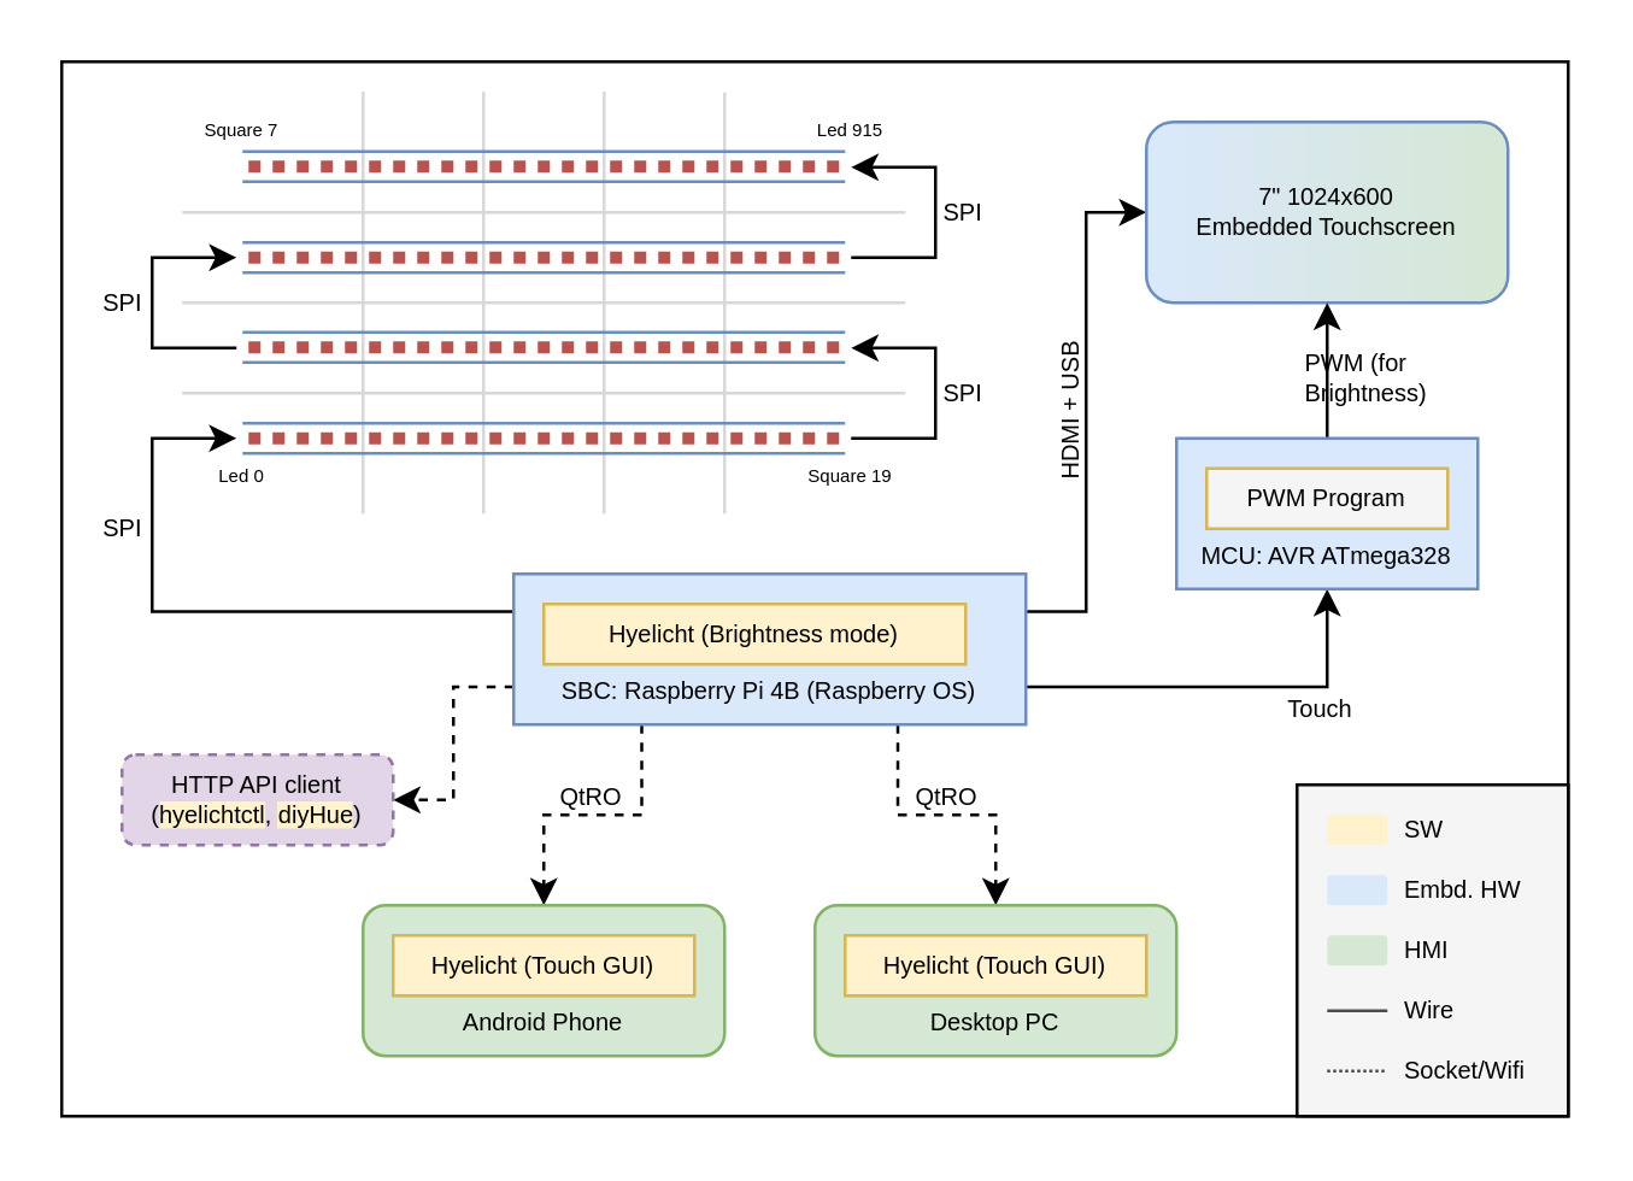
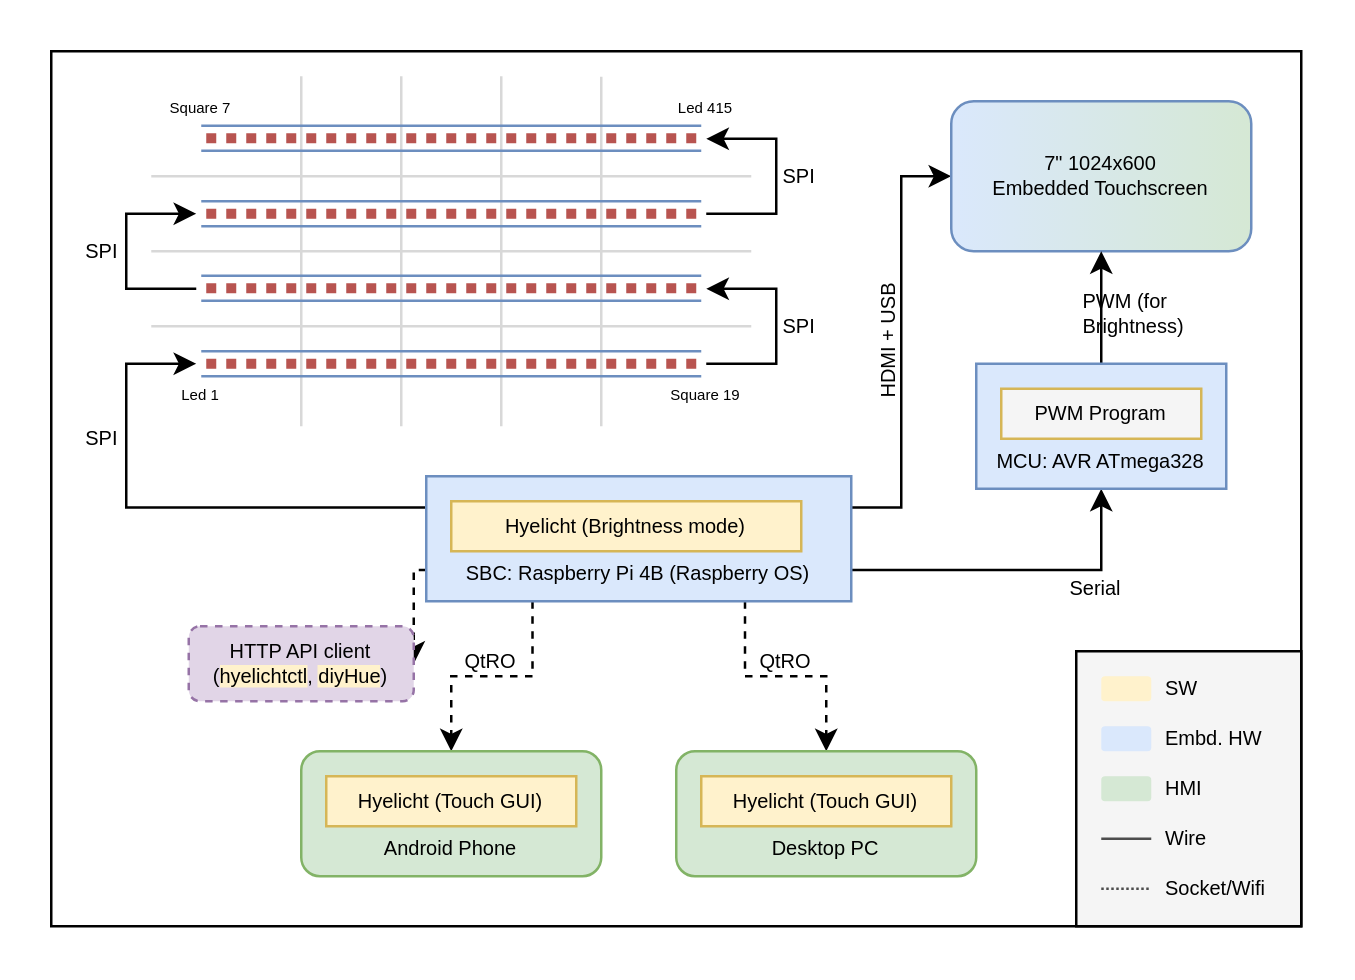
  <mxCell id="0" />
  <mxCell id="1" parent="0" />
  <mxCell id="2" value="" style="rounded=0;whiteSpace=wrap;html=1;fontSize=8;movable=1;resizable=1;rotatable=1;deletable=1;editable=1;connectable=1;" parent="1" vertex="1"><mxGeometry x="20" y="20" width="500" height="350" as="geometry" /></mxCell>
  <mxCell id="3" value="" style="endArrow=none;html=1;rounded=0;strokeColor=#D8D8D8;strokeWidth=1;" parent="1" edge="1"><mxGeometry width="50" height="50" relative="1" as="geometry"><mxPoint x="60" y="70" as="sourcePoint" /><mxPoint x="300" y="70" as="targetPoint" /></mxGeometry></mxCell>
  <mxCell id="4" value="" style="endArrow=none;html=1;rounded=0;strokeColor=#D8D8D8;strokeWidth=1;" parent="1" edge="1"><mxGeometry width="50" height="50" relative="1" as="geometry"><mxPoint x="60" y="130" as="sourcePoint" /><mxPoint x="300" y="130" as="targetPoint" /></mxGeometry></mxCell>
  <mxCell id="5" value="" style="endArrow=none;html=1;rounded=0;strokeColor=#D8D8D8;strokeWidth=1;" parent="1" edge="1"><mxGeometry width="50" height="50" relative="1" as="geometry"><mxPoint x="60" y="100" as="sourcePoint" /><mxPoint x="300" y="100" as="targetPoint" /></mxGeometry></mxCell>
  <mxCell id="6" value="" style="endArrow=none;html=1;rounded=0;strokeColor=#D8D8D8;strokeWidth=1;" parent="1" edge="1"><mxGeometry width="50" height="50" relative="1" as="geometry"><mxPoint x="120" y="170" as="sourcePoint" /><mxPoint x="120" y="30" as="targetPoint" /></mxGeometry></mxCell>
  <mxCell id="7" value="" style="endArrow=none;html=1;rounded=0;strokeColor=#D8D8D8;strokeWidth=1;" parent="1" edge="1"><mxGeometry width="50" height="50" relative="1" as="geometry"><mxPoint x="160" y="170" as="sourcePoint" /><mxPoint x="160" y="30" as="targetPoint" /></mxGeometry></mxCell>
  <mxCell id="8" value="" style="endArrow=none;html=1;rounded=0;strokeColor=#D8D8D8;strokeWidth=1;" parent="1" edge="1"><mxGeometry width="50" height="50" relative="1" as="geometry"><mxPoint x="200" y="170" as="sourcePoint" /><mxPoint x="200" y="30" as="targetPoint" /></mxGeometry></mxCell>
  <mxCell id="9" value="" style="endArrow=none;html=1;rounded=0;strokeColor=#D8D8D8;strokeWidth=1;entryX=0.44;entryY=0.029;entryDx=0;entryDy=0;entryPerimeter=0;" parent="1" edge="1" target="2"><mxGeometry width="50" height="50" relative="1" as="geometry"><mxPoint x="240" y="170" as="sourcePoint" /><mxPoint x="240" y="40" as="targetPoint" /></mxGeometry></mxCell>
  <mxCell id="10" value="" style="endArrow=none;html=1;rounded=0;strokeColor=#6C8EBF;" parent="1" edge="1"><mxGeometry width="50" height="50" relative="1" as="geometry"><mxPoint x="80" y="150" as="sourcePoint" /><mxPoint x="280" y="150" as="targetPoint" /></mxGeometry></mxCell>
  <mxCell id="11" value="" style="endArrow=none;html=1;rounded=0;strokeColor=#6C8EBF;" parent="1" edge="1"><mxGeometry width="50" height="50" relative="1" as="geometry"><mxPoint x="80" y="140" as="sourcePoint" /><mxPoint x="280" y="140" as="targetPoint" /><Array as="points"><mxPoint x="120" y="140" /></Array></mxGeometry></mxCell>
  <mxCell id="12" value="" style="endArrow=none;dashed=1;html=1;dashPattern=1 1;strokeWidth=4;rounded=0;fillColor=#f8cecc;strokeColor=#b85450;" parent="1" edge="1"><mxGeometry width="50" height="50" relative="1" as="geometry"><mxPoint x="82" y="145" as="sourcePoint" /><mxPoint x="282" y="145" as="targetPoint" /></mxGeometry></mxCell>
  <mxCell id="13" value="" style="endArrow=none;html=1;rounded=0;strokeColor=#6C8EBF;" parent="1" edge="1"><mxGeometry width="50" height="50" relative="1" as="geometry"><mxPoint x="80" y="119.77" as="sourcePoint" /><mxPoint x="280" y="119.77" as="targetPoint" /></mxGeometry></mxCell>
  <mxCell id="14" value="" style="endArrow=none;html=1;rounded=0;strokeColor=#6C8EBF;" parent="1" edge="1"><mxGeometry width="50" height="50" relative="1" as="geometry"><mxPoint x="80" y="109.77" as="sourcePoint" /><mxPoint x="280" y="109.77" as="targetPoint" /><Array as="points"><mxPoint x="120" y="109.77" /></Array></mxGeometry></mxCell>
  <mxCell id="15" value="" style="endArrow=none;dashed=1;html=1;dashPattern=1 1;strokeWidth=4;rounded=0;fillColor=#f8cecc;strokeColor=#b85450;" parent="1" edge="1"><mxGeometry width="50" height="50" relative="1" as="geometry"><mxPoint x="82" y="114.77" as="sourcePoint" /><mxPoint x="282" y="114.77" as="targetPoint" /></mxGeometry></mxCell>
  <mxCell id="16" value="" style="endArrow=none;html=1;rounded=0;strokeColor=#6C8EBF;" parent="1" edge="1"><mxGeometry width="50" height="50" relative="1" as="geometry"><mxPoint x="80" y="90" as="sourcePoint" /><mxPoint x="280" y="90" as="targetPoint" /></mxGeometry></mxCell>
  <mxCell id="17" value="" style="endArrow=none;html=1;rounded=0;strokeColor=#6C8EBF;" parent="1" edge="1"><mxGeometry width="50" height="50" relative="1" as="geometry"><mxPoint x="80" y="80" as="sourcePoint" /><mxPoint x="280" y="80" as="targetPoint" /><Array as="points"><mxPoint x="120" y="80" /></Array></mxGeometry></mxCell>
  <mxCell id="18" value="" style="endArrow=none;dashed=1;html=1;dashPattern=1 1;strokeWidth=4;rounded=0;fillColor=#f8cecc;strokeColor=#b85450;" parent="1" edge="1"><mxGeometry width="50" height="50" relative="1" as="geometry"><mxPoint x="82" y="85" as="sourcePoint" /><mxPoint x="282" y="85" as="targetPoint" /></mxGeometry></mxCell>
  <mxCell id="19" value="" style="endArrow=none;html=1;rounded=0;strokeColor=#6C8EBF;" parent="1" edge="1"><mxGeometry width="50" height="50" relative="1" as="geometry"><mxPoint x="80" y="59.77" as="sourcePoint" /><mxPoint x="280" y="59.77" as="targetPoint" /></mxGeometry></mxCell>
  <mxCell id="20" value="" style="endArrow=none;html=1;rounded=0;strokeColor=#6C8EBF;" parent="1" edge="1"><mxGeometry width="50" height="50" relative="1" as="geometry"><mxPoint x="80" y="49.77" as="sourcePoint" /><mxPoint x="280" y="49.77" as="targetPoint" /><Array as="points"><mxPoint x="120" y="49.77" /></Array></mxGeometry></mxCell>
  <mxCell id="21" value="" style="endArrow=none;dashed=1;html=1;dashPattern=1 1;strokeWidth=4;rounded=0;fillColor=#f8cecc;strokeColor=#b85450;" parent="1" edge="1"><mxGeometry width="50" height="50" relative="1" as="geometry"><mxPoint x="82" y="54.77" as="sourcePoint" /><mxPoint x="282" y="54.77" as="targetPoint" /></mxGeometry></mxCell>
  <mxCell id="22" value="Square 7" style="text;html=1;strokeColor=none;fillColor=none;align=center;verticalAlign=middle;whiteSpace=wrap;rounded=0;fontSize=6;" parent="1" vertex="1"><mxGeometry x="60" y="38" width="40" height="10" as="geometry" /></mxCell>
  <mxCell id="23" value="Square 19" style="text;html=1;strokeColor=none;fillColor=none;align=center;verticalAlign=middle;whiteSpace=wrap;rounded=0;fontSize=6;" parent="1" vertex="1"><mxGeometry x="262" y="153" width="40" height="10" as="geometry" /></mxCell>
- <mxCell id="24" value="Led 0" style="text;html=1;strokeColor=none;fillColor=none;align=center;verticalAlign=middle;whiteSpace=wrap;rounded=0;fontSize=6;" parent="1" vertex="1"><mxGeometry x="60" y="153" width="40" height="10" as="geometry" /></mxCell>
- <mxCell id="25" value="Led 915" style="text;html=1;strokeColor=none;fillColor=none;align=center;verticalAlign=middle;whiteSpace=wrap;rounded=0;fontSize=6;" parent="1" vertex="1"><mxGeometry x="262" y="38" width="40" height="10" as="geometry" /></mxCell>
+ <mxCell id="24" value="Led 1" style="text;html=1;strokeColor=none;fillColor=none;align=center;verticalAlign=middle;whiteSpace=wrap;rounded=0;fontSize=6;" parent="1" vertex="1"><mxGeometry x="60" y="153" width="40" height="10" as="geometry" /></mxCell>
+ <mxCell id="25" value="Led 415" style="text;html=1;strokeColor=none;fillColor=none;align=center;verticalAlign=middle;whiteSpace=wrap;rounded=0;fontSize=6;" parent="1" vertex="1"><mxGeometry x="262" y="38" width="40" height="10" as="geometry" /></mxCell>
  <mxCell id="26" style="edgeStyle=orthogonalEdgeStyle;rounded=0;orthogonalLoop=1;jettySize=auto;html=1;exitX=1;exitY=0.25;exitDx=0;exitDy=0;entryX=0;entryY=0.5;entryDx=0;entryDy=0;fontSize=8;strokeColor=#000000;strokeWidth=1;" parent="1" source="32" target="33" edge="1"><mxGeometry relative="1" as="geometry" /></mxCell>
  <mxCell id="27" style="edgeStyle=orthogonalEdgeStyle;rounded=0;orthogonalLoop=1;jettySize=auto;html=1;exitX=1;exitY=0.75;exitDx=0;exitDy=0;entryX=0.5;entryY=1;entryDx=0;entryDy=0;fontSize=8;strokeColor=#000000;strokeWidth=1;" parent="1" source="32" target="35" edge="1"><mxGeometry relative="1" as="geometry" /></mxCell>
  <mxCell id="28" style="edgeStyle=orthogonalEdgeStyle;rounded=0;orthogonalLoop=1;jettySize=auto;html=1;exitX=0.25;exitY=1;exitDx=0;exitDy=0;entryX=0.5;entryY=0;entryDx=0;entryDy=0;fontSize=8;strokeColor=#000000;strokeWidth=1;dashed=1;" parent="1" source="32" target="36" edge="1"><mxGeometry relative="1" as="geometry" /></mxCell>
  <mxCell id="29" style="edgeStyle=orthogonalEdgeStyle;rounded=0;orthogonalLoop=1;jettySize=auto;html=1;exitX=0.75;exitY=1;exitDx=0;exitDy=0;fontSize=8;strokeColor=#000000;strokeWidth=1;dashed=1;" parent="1" source="32" target="37" edge="1"><mxGeometry relative="1" as="geometry" /></mxCell>
  <mxCell id="30" style="edgeStyle=orthogonalEdgeStyle;rounded=0;orthogonalLoop=1;jettySize=auto;html=1;exitX=0;exitY=0.75;exitDx=0;exitDy=0;entryX=1;entryY=0.5;entryDx=0;entryDy=0;fontSize=8;strokeColor=#000000;strokeWidth=1;dashed=1;" parent="1" source="32" target="47" edge="1"><mxGeometry relative="1" as="geometry" /></mxCell>
  <mxCell id="31" style="edgeStyle=orthogonalEdgeStyle;rounded=0;orthogonalLoop=1;jettySize=auto;html=1;exitX=0;exitY=0.25;exitDx=0;exitDy=0;fontSize=8;strokeColor=#000000;strokeWidth=1;" parent="1" source="32" edge="1"><mxGeometry relative="1" as="geometry"><mxPoint x="78" y="145" as="targetPoint" /><mxPoint x="178" y="227.5" as="sourcePoint" /><Array as="points"><mxPoint x="50" y="203" /><mxPoint x="50" y="145" /></Array></mxGeometry></mxCell>
  <mxCell id="32" value="&lt;div style=&quot;font-size: 8px&quot;&gt;&lt;font style=&quot;font-size: 8px&quot;&gt;&lt;br&gt;&lt;/font&gt;&lt;/div&gt;&lt;div style=&quot;font-size: 8px&quot;&gt;&lt;font style=&quot;font-size: 8px&quot;&gt;&lt;br&gt;&lt;/font&gt;&lt;/div&gt;&lt;div style=&quot;font-size: 8px&quot;&gt;&lt;font style=&quot;font-size: 8px&quot;&gt;&lt;br&gt;&lt;/font&gt;&lt;/div&gt;&lt;div style=&quot;font-size: 8px&quot;&gt;SBC: &lt;font style=&quot;font-size: 8px&quot;&gt;Raspberry Pi 4B (Raspberry OS)&lt;/font&gt;&lt;/div&gt;" style="rounded=0;whiteSpace=wrap;html=1;fontSize=6;fillColor=#dae8fc;strokeColor=#6c8ebf;" parent="1" vertex="1"><mxGeometry x="170" y="190" width="170" height="50" as="geometry" /></mxCell>
  <mxCell id="33" value="&lt;div style=&quot;font-size: 8px&quot;&gt;&lt;font style=&quot;font-size: 8px&quot;&gt;7&quot; 1024x600&lt;/font&gt;&lt;/div&gt;&lt;div style=&quot;font-size: 8px&quot;&gt;&lt;font style=&quot;font-size: 8px&quot;&gt;Embedded Touchscreen&lt;br&gt;&lt;/font&gt;&lt;/div&gt;" style="rounded=1;whiteSpace=wrap;html=1;fontSize=6;fillColor=#DAE8FC;strokeColor=#6C8EBF;gradientColor=#D5E8D4;gradientDirection=east;" parent="1" vertex="1"><mxGeometry x="380" y="40" width="120" height="60" as="geometry" /></mxCell>
  <mxCell id="34" style="edgeStyle=orthogonalEdgeStyle;rounded=0;orthogonalLoop=1;jettySize=auto;html=1;exitX=0.5;exitY=0;exitDx=0;exitDy=0;entryX=0.5;entryY=1;entryDx=0;entryDy=0;fontSize=8;strokeColor=#000000;strokeWidth=1;" parent="1" source="35" target="33" edge="1"><mxGeometry relative="1" as="geometry" /></mxCell>
  <mxCell id="35" value="&lt;div style=&quot;font-size: 8px&quot;&gt;&lt;font style=&quot;font-size: 8px&quot;&gt;&lt;br&gt;&lt;/font&gt;&lt;/div&gt;&lt;div style=&quot;font-size: 8px&quot;&gt;&lt;font style=&quot;font-size: 8px&quot;&gt;&lt;br&gt;&lt;/font&gt;&lt;/div&gt;&lt;div style=&quot;font-size: 8px&quot;&gt;&lt;font style=&quot;font-size: 8px&quot;&gt;&lt;br&gt;&lt;/font&gt;&lt;/div&gt;&lt;div style=&quot;font-size: 8px&quot;&gt;&lt;font style=&quot;font-size: 8px&quot;&gt;MCU: &lt;span&gt;AVR ATmega328&lt;/span&gt;&lt;/font&gt;&lt;/div&gt;" style="rounded=0;whiteSpace=wrap;html=1;fontSize=6;fillColor=#dae8fc;strokeColor=#6c8ebf;" parent="1" vertex="1"><mxGeometry x="390" y="145" width="100" height="50" as="geometry" /></mxCell>
  <mxCell id="36" value="&lt;br&gt;&lt;div&gt;&lt;br&gt;&lt;/div&gt;&lt;div&gt;&lt;br&gt;&lt;/div&gt;&lt;div&gt;Android Phone&lt;/div&gt;" style="rounded=1;whiteSpace=wrap;html=1;fontSize=8;fillColor=#d5e8d4;strokeColor=#82b366;" parent="1" vertex="1"><mxGeometry x="120" y="300" width="120" height="50" as="geometry" /></mxCell>
  <mxCell id="37" value="&lt;div&gt;&lt;br&gt;&lt;/div&gt;&lt;div&gt;&lt;br&gt;&lt;/div&gt;&lt;div&gt;&lt;br&gt;&lt;/div&gt;&lt;div&gt;Desktop PC&lt;/div&gt;" style="rounded=1;whiteSpace=wrap;html=1;fontSize=8;fillColor=#d5e8d4;strokeColor=#82b366;" parent="1" vertex="1"><mxGeometry x="270" y="300" width="120" height="50" as="geometry" /></mxCell>
  <mxCell id="38" value="&lt;div&gt;Hyelicht (Brightness mode)&lt;br&gt;&lt;/div&gt;" style="rounded=0;whiteSpace=wrap;html=1;fontSize=8;fillColor=#fff2cc;strokeColor=#d6b656;" parent="1" vertex="1"><mxGeometry x="180" y="200" width="140" height="20" as="geometry" /></mxCell>
  <mxCell id="39" value="PWM Program" style="rounded=0;whiteSpace=wrap;html=1;fontSize=8;fillColor=#f5f5f5;strokeColor=#d6b656;" parent="1" vertex="1"><mxGeometry x="400" y="155" width="80" height="20" as="geometry" /></mxCell>
  <mxCell id="40" style="edgeStyle=orthogonalEdgeStyle;rounded=0;orthogonalLoop=1;jettySize=auto;html=1;exitX=0.5;exitY=1;exitDx=0;exitDy=0;fontSize=8;strokeColor=#000000;strokeWidth=1;" parent="1" source="39" target="39" edge="1"><mxGeometry relative="1" as="geometry" /></mxCell>
  <mxCell id="41" value="&lt;div&gt;PWM (for&lt;br&gt;&lt;/div&gt;&lt;div&gt;Brightness)&lt;br&gt;&lt;/div&gt;" style="text;html=1;strokeColor=none;fillColor=none;align=left;verticalAlign=middle;whiteSpace=wrap;rounded=0;fontSize=8;" parent="1" vertex="1"><mxGeometry x="431" y="115" width="50" height="19" as="geometry" /></mxCell>
- <mxCell id="42" value="Touch" style="text;html=1;strokeColor=none;fillColor=none;align=center;verticalAlign=middle;whiteSpace=wrap;rounded=0;fontSize=8;" parent="1" vertex="1"><mxGeometry x="423" y="230" width="30" height="10" as="geometry" /></mxCell>
+ <mxCell id="42" value="Serial" style="text;html=1;strokeColor=none;fillColor=none;align=center;verticalAlign=middle;whiteSpace=wrap;rounded=0;fontSize=8;" parent="1" vertex="1"><mxGeometry x="423" y="230" width="30" height="10" as="geometry" /></mxCell>
  <mxCell id="43" value="HDMI + USB" style="text;html=1;strokeColor=none;fillColor=none;align=center;verticalAlign=middle;whiteSpace=wrap;rounded=0;fontSize=8;direction=west;rotation=270;" parent="1" vertex="1"><mxGeometry x="290" y="131" width="130" height="10" as="geometry" /></mxCell>
  <mxCell id="44" value="SPI" style="text;html=1;strokeColor=none;fillColor=none;align=right;verticalAlign=middle;whiteSpace=wrap;rounded=0;fontSize=8;" parent="1" vertex="1"><mxGeometry x="29" y="170" width="20" height="10" as="geometry" /></mxCell>
  <mxCell id="45" value="QtRO" style="text;html=1;strokeColor=none;fillColor=none;align=center;verticalAlign=middle;whiteSpace=wrap;rounded=0;fontSize=8;" parent="1" vertex="1"><mxGeometry x="299" y="259" width="30" height="10" as="geometry" /></mxCell>
  <mxCell id="46" value="QtRO" style="text;html=1;strokeColor=none;fillColor=none;align=center;verticalAlign=middle;whiteSpace=wrap;rounded=0;fontSize=8;" parent="1" vertex="1"><mxGeometry x="181" y="259" width="30" height="10" as="geometry" /></mxCell>
- <mxCell id="47" value="&lt;div&gt;HTTP API client&lt;/div&gt;&lt;div&gt;(&lt;span style=&quot;background-color: rgb(255 , 242 , 204)&quot;&gt;hyelichtctl&lt;/span&gt;, &lt;span style=&quot;background-color: rgb(255 , 242 , 204)&quot;&gt;diyHue&lt;/span&gt;)&lt;br&gt;&lt;/div&gt;" style="rounded=1;whiteSpace=wrap;html=1;fontSize=8;fillColor=#e1d5e7;strokeColor=#9673a6;dashed=1;" parent="1" vertex="1"><mxGeometry x="40" y="250" width="90" height="30" as="geometry" /></mxCell>
+ <mxCell id="47" value="&lt;div&gt;HTTP API client&lt;/div&gt;&lt;div&gt;(&lt;span style=&quot;background-color: rgb(255 , 242 , 204)&quot;&gt;hyelichtctl&lt;/span&gt;, &lt;span style=&quot;background-color: rgb(255 , 242 , 204)&quot;&gt;diyHue&lt;/span&gt;)&lt;br&gt;&lt;/div&gt;" style="rounded=1;whiteSpace=wrap;html=1;fontSize=8;fillColor=#e1d5e7;strokeColor=#9673a6;dashed=1;" parent="1" vertex="1"><mxGeometry x="75" y="250" width="90" height="30" as="geometry" /></mxCell>
  <mxCell id="48" value="Hyelicht (Touch GUI)" style="rounded=0;whiteSpace=wrap;html=1;fontSize=8;fillColor=#fff2cc;strokeColor=#d6b656;" parent="1" vertex="1"><mxGeometry x="130" y="310" width="100" height="20" as="geometry" /></mxCell>
  <mxCell id="49" value="Hyelicht (Touch GUI)" style="rounded=0;whiteSpace=wrap;html=1;fontSize=8;fillColor=#fff2cc;strokeColor=#d6b656;" parent="1" vertex="1"><mxGeometry x="280" y="310" width="100" height="20" as="geometry" /></mxCell>
  <mxCell id="50" value="" style="endArrow=classic;html=1;rounded=0;fontSize=8;strokeColor=#000000;strokeWidth=1;" parent="1" edge="1"><mxGeometry width="50" height="50" relative="1" as="geometry"><mxPoint x="282" y="85" as="sourcePoint" /><mxPoint x="282" y="55" as="targetPoint" /><Array as="points"><mxPoint x="310" y="85" /><mxPoint x="310" y="55" /></Array></mxGeometry></mxCell>
  <mxCell id="51" value="" style="endArrow=classic;html=1;rounded=0;fontSize=8;strokeColor=#000000;strokeWidth=1;" parent="1" edge="1"><mxGeometry width="50" height="50" relative="1" as="geometry"><mxPoint x="282" y="145" as="sourcePoint" /><mxPoint x="282" y="115" as="targetPoint" /><Array as="points"><mxPoint x="310" y="145" /><mxPoint x="310" y="115" /></Array></mxGeometry></mxCell>
  <mxCell id="52" value="SPI" style="text;html=1;strokeColor=none;fillColor=none;align=left;verticalAlign=middle;whiteSpace=wrap;rounded=0;fontSize=8;" parent="1" vertex="1"><mxGeometry x="311" y="65" width="20" height="10" as="geometry" /></mxCell>
  <mxCell id="53" value="SPI" style="text;html=1;strokeColor=none;fillColor=none;align=left;verticalAlign=middle;whiteSpace=wrap;rounded=0;fontSize=8;" parent="1" vertex="1"><mxGeometry x="311" y="125" width="20" height="10" as="geometry" /></mxCell>
  <mxCell id="54" value="" style="endArrow=classic;html=1;rounded=0;fontSize=8;strokeColor=#000000;strokeWidth=1;" parent="1" edge="1"><mxGeometry width="50" height="50" relative="1" as="geometry"><mxPoint x="78" y="115" as="sourcePoint" /><mxPoint x="78" y="85" as="targetPoint" /><Array as="points"><mxPoint x="50" y="115" /><mxPoint x="50" y="85" /></Array></mxGeometry></mxCell>
  <mxCell id="55" value="SPI" style="text;html=1;strokeColor=none;fillColor=none;align=right;verticalAlign=middle;whiteSpace=wrap;rounded=0;fontSize=8;" parent="1" vertex="1"><mxGeometry x="29" y="95" width="20" height="10" as="geometry" /></mxCell>
  <mxCell id="56" value="" style="rounded=0;whiteSpace=wrap;html=1;labelBackgroundColor=#FFF2CC;fontSize=8;fillColor=#f5f5f5;gradientDirection=east;strokeColor=default;fontColor=#333333;" parent="1" vertex="1"><mxGeometry x="430" y="260" width="90" height="110" as="geometry" /></mxCell>
  <mxCell id="57" value="" style="rounded=1;whiteSpace=wrap;html=1;fontSize=8;fillColor=#d5e8d4;strokeColor=none;" parent="1" vertex="1"><mxGeometry x="440" y="310" width="20" height="10" as="geometry" /></mxCell>
  <mxCell id="58" value="" style="rounded=1;whiteSpace=wrap;html=1;fontSize=8;fillColor=#dae8fc;strokeColor=none;" parent="1" vertex="1"><mxGeometry x="440" y="290" width="20" height="10" as="geometry" /></mxCell>
  <mxCell id="59" value="HMI" style="text;html=1;strokeColor=none;fillColor=none;align=left;verticalAlign=middle;whiteSpace=wrap;rounded=0;fontSize=8;spacingLeft=4;" parent="1" vertex="1"><mxGeometry x="460" y="310" width="30" height="10" as="geometry" /></mxCell>
  <mxCell id="60" value="Embd. HW" style="text;html=1;strokeColor=none;fillColor=none;align=left;verticalAlign=middle;whiteSpace=wrap;rounded=0;fontSize=8;spacingLeft=4;" parent="1" vertex="1"><mxGeometry x="460" y="290" width="50" height="10" as="geometry" /></mxCell>
  <mxCell id="61" value="" style="rounded=1;whiteSpace=wrap;html=1;fontSize=8;fillColor=#fff2cc;strokeColor=none;" parent="1" vertex="1"><mxGeometry x="440" y="270" width="20" height="10" as="geometry" /></mxCell>
  <mxCell id="62" value="SW" style="text;html=1;strokeColor=none;fillColor=none;align=left;verticalAlign=middle;whiteSpace=wrap;rounded=0;fontSize=8;spacingLeft=4;" parent="1" vertex="1"><mxGeometry x="460" y="270" width="35" height="10" as="geometry" /></mxCell>
  <mxCell id="63" value="" style="endArrow=none;html=1;rounded=0;dashed=1;dashPattern=1 1;fontSize=8;strokeColor=#4D4D4D;strokeWidth=1;entryX=0;entryY=1;entryDx=0;entryDy=0;" parent="1" edge="1"><mxGeometry width="50" height="50" relative="1" as="geometry"><mxPoint x="440" y="355" as="sourcePoint" /><mxPoint x="460" y="355" as="targetPoint" /></mxGeometry></mxCell>
  <mxCell id="64" value="Wire" style="text;html=1;strokeColor=none;fillColor=none;align=left;verticalAlign=middle;whiteSpace=wrap;rounded=0;fontSize=8;spacingLeft=4;" parent="1" vertex="1"><mxGeometry x="460" y="330" width="30" height="10" as="geometry" /></mxCell>
  <mxCell id="65" value="Socket/Wifi" style="text;html=1;strokeColor=none;fillColor=none;align=left;verticalAlign=middle;whiteSpace=wrap;rounded=0;fontSize=8;spacingLeft=4;" parent="1" vertex="1"><mxGeometry x="460" y="350" width="50" height="10" as="geometry" /></mxCell>
  <mxCell id="66" value="" style="endArrow=none;html=1;rounded=0;fontSize=8;strokeColor=#4D4D4D;strokeWidth=1;entryX=0;entryY=1;entryDx=0;entryDy=0;" parent="1" edge="1"><mxGeometry width="50" height="50" relative="1" as="geometry"><mxPoint x="440" y="335" as="sourcePoint" /><mxPoint x="460" y="335" as="targetPoint" /></mxGeometry></mxCell>
